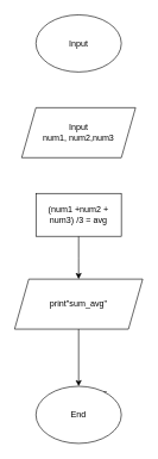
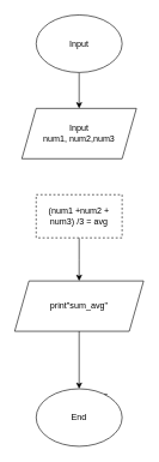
  <mxCell id="0" />
  <mxCell id="1" parent="0" />
+ <mxCell id="2" style="edgeStyle=orthogonalEdgeStyle;rounded=0;orthogonalLoop=1;jettySize=auto;html=1;" parent="1" source="3" target="4" edge="1"><mxGeometry relative="1" as="geometry"><mxPoint x="110" y="190" as="targetPoint" /></mxGeometry></mxCell>
  <mxCell id="3" value="Input" style="ellipse;whiteSpace=wrap;html=1;" parent="1" vertex="1"><mxGeometry x="50" y="20" width="120" height="80" as="geometry" /></mxCell>
  <mxCell id="4" value="Input&lt;br&gt;num1, num2,num3" style="shape=parallelogram;perimeter=parallelogramPerimeter;whiteSpace=wrap;html=1;fixedSize=1;" parent="1" vertex="1"><mxGeometry x="30" y="150" width="160" height="70" as="geometry" /></mxCell>
  <mxCell id="5" style="edgeStyle=orthogonalEdgeStyle;rounded=0;orthogonalLoop=1;jettySize=auto;html=1;" parent="1" source="6" edge="1"><mxGeometry relative="1" as="geometry"><mxPoint x="110" y="390" as="targetPoint" /></mxGeometry></mxCell>
- <mxCell id="6" value="(num1 +num2 + num3) /3 = avg" style="rounded=0;whiteSpace=wrap;html=1;" parent="1" vertex="1"><mxGeometry x="50" y="270" width="120" height="60" as="geometry" /></mxCell>
+ <mxCell id="6" value="(num1 +num2 + num3) /3 = avg" style="rounded=0;whiteSpace=wrap;html=1;dashed=1;" parent="1" vertex="1"><mxGeometry x="50" y="270" width="120" height="60" as="geometry" /></mxCell>
  <mxCell id="7" value="Yes" style="text;html=1;align=center;verticalAlign=middle;resizable=0;points=[];autosize=1;strokeColor=none;fillColor=none;" parent="1" vertex="1"><mxGeometry x="120" y="540" width="40" height="20" as="geometry" /></mxCell>
  <mxCell id="8" value="End" style="ellipse;whiteSpace=wrap;html=1;" parent="1" vertex="1"><mxGeometry x="50" y="540" width="120" height="80" as="geometry" /></mxCell>
  <mxCell id="9" style="edgeStyle=orthogonalEdgeStyle;rounded=0;orthogonalLoop=1;jettySize=auto;html=1;entryX=0.5;entryY=0;entryDx=0;entryDy=0;" edge="1" parent="1" source="10" target="8"><mxGeometry relative="1" as="geometry" /></mxCell>
  <mxCell id="10" value="print&quot;sum_avg&quot;" style="shape=parallelogram;perimeter=parallelogramPerimeter;whiteSpace=wrap;html=1;fixedSize=1;" parent="1" vertex="1"><mxGeometry x="20" y="390" width="180" height="70" as="geometry" /></mxCell>
